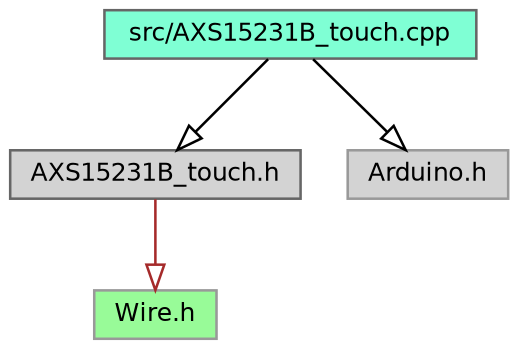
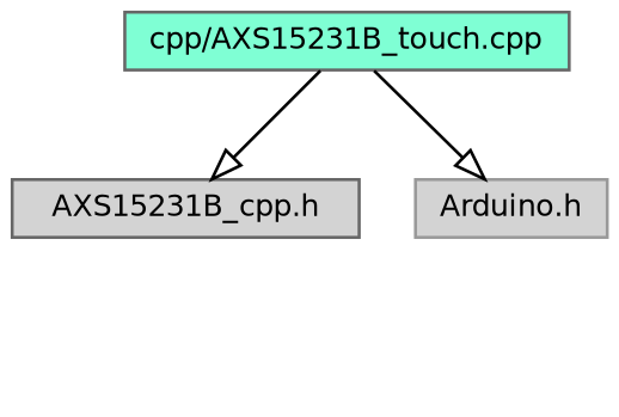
  digraph {
    node [color=grey60 fillcolor=lightgrey fontname=Helvetica fontsize=10 shape=box style=filled]
    edge [arrowhead=onormal color=black fontname=Helvetica fontsize=10 labelfontname=Helvetica labelfontsize=10 style=solid]
-   n1 [color=gray40 fillcolor=aquamarine fontcolor=black height=0.2 label="src/AXS15231B_touch.cpp" width=0.4]
-   n2 [color=grey40 height=0.2 label="AXS15231B_touch.h" width=0.4]
+   n1 [color=gray40 fillcolor=aquamarine fontcolor=black height=0.2 label="cpp/AXS15231B_touch.cpp" width=0.4]
+   n2 [color=grey40 height=0.2 label="AXS15231B_cpp.h" width=0.4]
    n3 [height=0.2 label="Arduino.h" width=0.4]
-   n4 [fillcolor=palegreen height=0.2 label="Wire.h" width=0.4]
    n1 -> n2
    n1 -> n3
-   n2 -> n4 [color=brown]
  }
